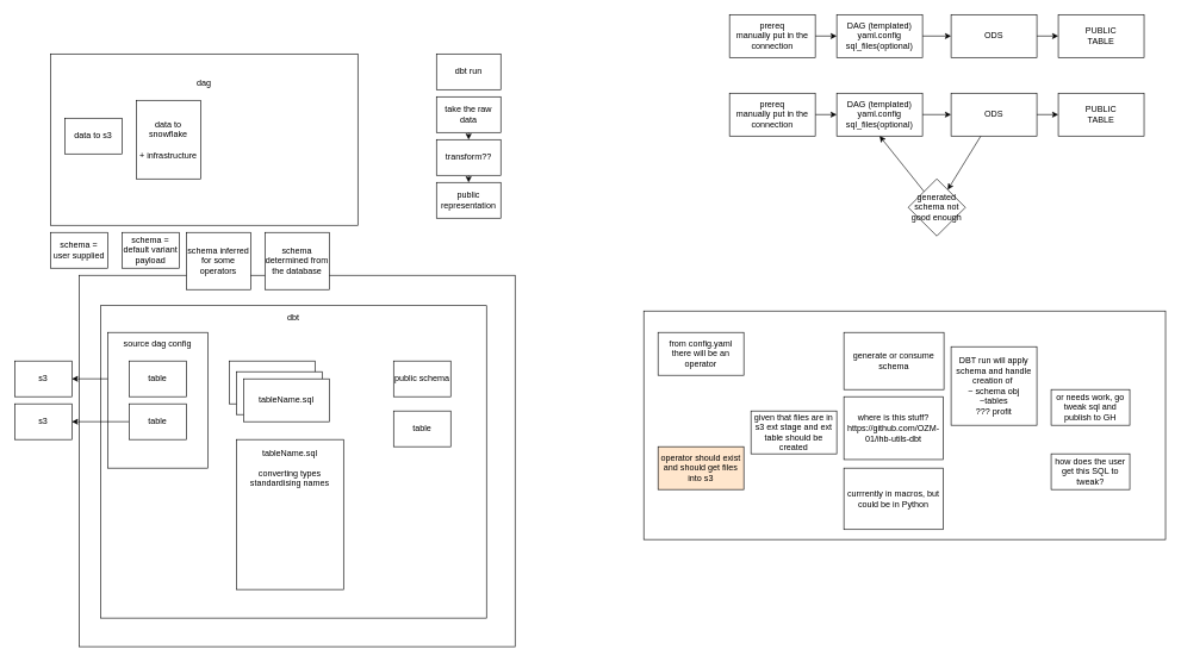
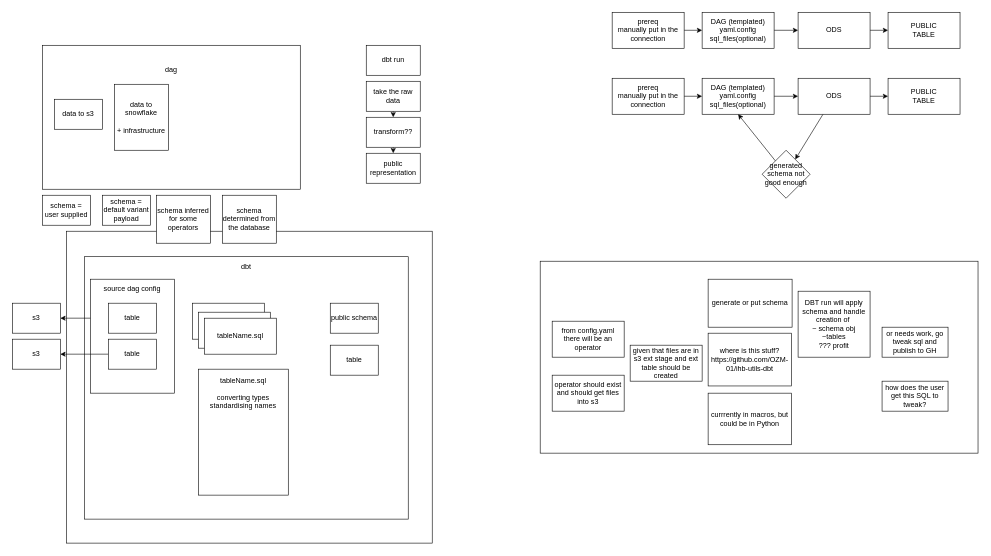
  <mxCell id="0" />
  <mxCell id="1" parent="0" />
  <mxCell id="2" value="dag&lt;br&gt;&lt;br&gt;&lt;br&gt;&lt;br&gt;&lt;br&gt;&lt;br&gt;&lt;br&gt;&lt;br&gt;&lt;br&gt;&lt;br&gt;&lt;br&gt;&lt;br&gt;" style="rounded=0;whiteSpace=wrap;html=1;" vertex="1" parent="1"><mxGeometry x="70" y="75" width="430" height="240" as="geometry" /></mxCell>
  <mxCell id="3" value="data to s3" style="rounded=0;whiteSpace=wrap;html=1;" vertex="1" parent="1"><mxGeometry x="90" y="165" width="80" height="50" as="geometry" /></mxCell>
  <mxCell id="4" value="data to snowflake&lt;br&gt;&lt;br&gt;+ infrastructure" style="rounded=0;whiteSpace=wrap;html=1;" vertex="1" parent="1"><mxGeometry x="190" y="140" width="90" height="110" as="geometry" /></mxCell>
  <mxCell id="5" value="dbt run" style="rounded=0;whiteSpace=wrap;html=1;" vertex="1" parent="1"><mxGeometry x="610" y="75" width="90" height="50" as="geometry" /></mxCell>
  <mxCell id="6" style="edgeStyle=none;html=1;exitX=0.5;exitY=1;exitDx=0;exitDy=0;" edge="1" parent="1" source="7" target="10"><mxGeometry relative="1" as="geometry" /></mxCell>
  <mxCell id="7" value="transform??" style="rounded=0;whiteSpace=wrap;html=1;" vertex="1" parent="1"><mxGeometry x="610" y="195" width="90" height="50" as="geometry" /></mxCell>
  <mxCell id="8" style="edgeStyle=none;html=1;exitX=0.5;exitY=1;exitDx=0;exitDy=0;entryX=0.5;entryY=0;entryDx=0;entryDy=0;" edge="1" parent="1" source="9" target="7"><mxGeometry relative="1" as="geometry" /></mxCell>
  <mxCell id="9" value="take the raw data" style="rounded=0;whiteSpace=wrap;html=1;" vertex="1" parent="1"><mxGeometry x="610" y="135" width="90" height="50" as="geometry" /></mxCell>
  <mxCell id="10" value="public representation" style="rounded=0;whiteSpace=wrap;html=1;" vertex="1" parent="1"><mxGeometry x="610" y="255" width="90" height="50" as="geometry" /></mxCell>
  <mxCell id="11" value="transform??&lt;br&gt;&lt;br&gt;&lt;br&gt;&lt;br&gt;&lt;br&gt;&lt;br&gt;&lt;br&gt;&lt;br&gt;&lt;br&gt;&lt;br&gt;&lt;br&gt;" style="rounded=0;whiteSpace=wrap;html=1;" vertex="1" parent="1"><mxGeometry x="110" y="385" width="610" height="520" as="geometry" /></mxCell>
  <mxCell id="12" value="s3" style="rounded=0;whiteSpace=wrap;html=1;" vertex="1" parent="1"><mxGeometry x="20" y="505" width="80" height="50" as="geometry" /></mxCell>
  <mxCell id="13" value="dbt&lt;br&gt;&lt;br&gt;&lt;br&gt;&lt;br&gt;&lt;br&gt;&lt;br&gt;&lt;br&gt;&lt;br&gt;&lt;br&gt;&lt;br&gt;&lt;br&gt;&lt;br&gt;&lt;br&gt;&lt;br&gt;&lt;br&gt;&lt;br&gt;&lt;br&gt;&lt;br&gt;&lt;br&gt;&lt;br&gt;&lt;br&gt;&lt;br&gt;&lt;br&gt;&lt;br&gt;&lt;br&gt;&lt;br&gt;&lt;br&gt;&lt;br&gt;&lt;br&gt;" style="rounded=0;whiteSpace=wrap;html=1;" vertex="1" parent="1"><mxGeometry x="140" y="427.5" width="540" height="437.5" as="geometry" /></mxCell>
  <mxCell id="14" style="edgeStyle=none;html=1;entryX=1;entryY=0.5;entryDx=0;entryDy=0;" edge="1" parent="1" source="16" target="12"><mxGeometry relative="1" as="geometry" /></mxCell>
  <mxCell id="15" value="source dag config&lt;br&gt;&lt;br&gt;&lt;br&gt;&lt;br&gt;&lt;br&gt;&lt;br&gt;&lt;br&gt;&lt;br&gt;&lt;br&gt;&lt;br&gt;&lt;br&gt;&lt;br&gt;" style="rounded=0;whiteSpace=wrap;html=1;" vertex="1" parent="1"><mxGeometry x="150" y="465" width="140" height="190" as="geometry" /></mxCell>
  <mxCell id="16" value="table" style="rounded=0;whiteSpace=wrap;html=1;" vertex="1" parent="1"><mxGeometry x="180" y="505" width="80" height="50" as="geometry" /></mxCell>
  <mxCell id="17" value="s3" style="rounded=0;whiteSpace=wrap;html=1;" vertex="1" parent="1"><mxGeometry x="20" y="565" width="80" height="50" as="geometry" /></mxCell>
  <mxCell id="18" style="edgeStyle=none;html=1;entryX=1;entryY=0.5;entryDx=0;entryDy=0;" edge="1" parent="1" source="19" target="17"><mxGeometry relative="1" as="geometry" /></mxCell>
  <mxCell id="19" value="table" style="rounded=0;whiteSpace=wrap;html=1;" vertex="1" parent="1"><mxGeometry x="180" y="565" width="80" height="50" as="geometry" /></mxCell>
  <mxCell id="20" value="" style="group" vertex="1" connectable="0" parent="1"><mxGeometry x="320" y="505" width="140" height="85" as="geometry" /></mxCell>
  <mxCell id="21" value="tableName." style="rounded=0;whiteSpace=wrap;html=1;" vertex="1" parent="20"><mxGeometry width="120" height="60" as="geometry" /></mxCell>
  <mxCell id="22" value="tableName." style="rounded=0;whiteSpace=wrap;html=1;" vertex="1" parent="20"><mxGeometry x="10" y="15" width="120" height="60" as="geometry" /></mxCell>
  <mxCell id="23" value="tableName.sql" style="rounded=0;whiteSpace=wrap;html=1;" vertex="1" parent="20"><mxGeometry x="20" y="25" width="120" height="60" as="geometry" /></mxCell>
  <mxCell id="24" value="tableName.sql&lt;br&gt;&lt;br&gt;converting types&lt;br&gt;standardising names&lt;br&gt;&lt;br&gt;&lt;br&gt;&lt;br&gt;&lt;br&gt;&lt;br&gt;&lt;br&gt;&lt;br&gt;&lt;br&gt;&lt;br&gt;" style="rounded=0;whiteSpace=wrap;html=1;" vertex="1" parent="1"><mxGeometry x="330" y="615" width="150" height="210" as="geometry" /></mxCell>
  <mxCell id="25" value="schema = user supplied" style="rounded=0;whiteSpace=wrap;html=1;" vertex="1" parent="1"><mxGeometry x="70" y="325" width="80" height="50" as="geometry" /></mxCell>
  <mxCell id="26" value="schema = default variant payload" style="rounded=0;whiteSpace=wrap;html=1;" vertex="1" parent="1"><mxGeometry x="170" y="325" width="80" height="50" as="geometry" /></mxCell>
  <mxCell id="27" value="schema inferred for some operators" style="rounded=0;whiteSpace=wrap;html=1;" vertex="1" parent="1"><mxGeometry x="260" y="325" width="90" height="80" as="geometry" /></mxCell>
  <mxCell id="28" value="schema determined from the database" style="rounded=0;whiteSpace=wrap;html=1;" vertex="1" parent="1"><mxGeometry x="370" y="325" width="90" height="80" as="geometry" /></mxCell>
  <mxCell id="29" value="public schema" style="rounded=0;whiteSpace=wrap;html=1;" vertex="1" parent="1"><mxGeometry x="550" y="505" width="80" height="50" as="geometry" /></mxCell>
  <mxCell id="30" value="table" style="rounded=0;whiteSpace=wrap;html=1;" vertex="1" parent="1"><mxGeometry x="550" y="575" width="80" height="50" as="geometry" /></mxCell>
  <mxCell id="31" style="edgeStyle=none;html=1;entryX=0;entryY=0.5;entryDx=0;entryDy=0;" edge="1" parent="1" source="32" target="37"><mxGeometry relative="1" as="geometry" /></mxCell>
  <mxCell id="32" value="ODS" style="rounded=0;whiteSpace=wrap;html=1;" vertex="1" parent="1"><mxGeometry x="1330" y="20" width="120" height="60" as="geometry" /></mxCell>
  <mxCell id="33" style="edgeStyle=none;html=1;exitX=1;exitY=0.5;exitDx=0;exitDy=0;entryX=0;entryY=0.5;entryDx=0;entryDy=0;" edge="1" parent="1" source="34" target="32"><mxGeometry relative="1" as="geometry" /></mxCell>
  <mxCell id="34" value="DAG (templated)&lt;br&gt;yaml.config&lt;br&gt;sql_files(optional)" style="rounded=0;whiteSpace=wrap;html=1;" vertex="1" parent="1"><mxGeometry x="1170" y="20" width="120" height="60" as="geometry" /></mxCell>
  <mxCell id="35" style="edgeStyle=none;html=1;entryX=0;entryY=0.5;entryDx=0;entryDy=0;" edge="1" parent="1" source="36" target="34"><mxGeometry relative="1" as="geometry" /></mxCell>
  <mxCell id="36" value="prereq&lt;br&gt;manually put in the connection" style="rounded=0;whiteSpace=wrap;html=1;" vertex="1" parent="1"><mxGeometry x="1020" y="20" width="120" height="60" as="geometry" /></mxCell>
  <mxCell id="37" value="PUBLIC&lt;br&gt;TABLE" style="rounded=0;whiteSpace=wrap;html=1;" vertex="1" parent="1"><mxGeometry x="1480" y="20" width="120" height="60" as="geometry" /></mxCell>
  <mxCell id="38" style="edgeStyle=none;html=1;" edge="1" parent="1" source="39" target="41"><mxGeometry relative="1" as="geometry" /></mxCell>
  <mxCell id="39" value="prereq&lt;br&gt;manually put in the connection" style="rounded=0;whiteSpace=wrap;html=1;" vertex="1" parent="1"><mxGeometry x="1020" y="130" width="120" height="60" as="geometry" /></mxCell>
  <mxCell id="40" style="edgeStyle=none;html=1;exitX=1;exitY=0.5;exitDx=0;exitDy=0;entryX=0;entryY=0.5;entryDx=0;entryDy=0;" edge="1" parent="1" source="41" target="44"><mxGeometry relative="1" as="geometry" /></mxCell>
  <mxCell id="41" value="DAG (templated)&lt;br&gt;yaml.config&lt;br&gt;sql_files(optional)" style="rounded=0;whiteSpace=wrap;html=1;" vertex="1" parent="1"><mxGeometry x="1170" y="130" width="120" height="60" as="geometry" /></mxCell>
  <mxCell id="42" value="" style="edgeStyle=none;html=1;" edge="1" parent="1" source="44" target="47"><mxGeometry relative="1" as="geometry" /></mxCell>
  <mxCell id="43" style="edgeStyle=none;html=1;" edge="1" parent="1" source="44" target="45"><mxGeometry relative="1" as="geometry" /></mxCell>
  <mxCell id="44" value="ODS" style="rounded=0;whiteSpace=wrap;html=1;" vertex="1" parent="1"><mxGeometry x="1330" y="130" width="120" height="60" as="geometry" /></mxCell>
  <mxCell id="45" value="PUBLIC&lt;br&gt;TABLE" style="rounded=0;whiteSpace=wrap;html=1;" vertex="1" parent="1"><mxGeometry x="1480" y="130" width="120" height="60" as="geometry" /></mxCell>
  <mxCell id="46" style="edgeStyle=none;html=1;entryX=0.5;entryY=1;entryDx=0;entryDy=0;" edge="1" parent="1" source="47" target="41"><mxGeometry relative="1" as="geometry" /></mxCell>
  <mxCell id="47" value="generated schema not good enough" style="rhombus;whiteSpace=wrap;html=1;rounded=0;" vertex="1" parent="1"><mxGeometry x="1270" y="250" width="80" height="80" as="geometry" /></mxCell>
  <mxCell id="48" value="ODS&lt;br&gt;&lt;br&gt;&lt;br&gt;&lt;br&gt;&lt;br&gt;&lt;br&gt;&lt;br&gt;&lt;br&gt;&lt;br&gt;&lt;br&gt;&lt;br&gt;" style="rounded=0;whiteSpace=wrap;html=1;" vertex="1" parent="1"><mxGeometry x="900" y="435" width="730" height="320" as="geometry" /></mxCell>
- <mxCell id="49" value="from config.yaml&lt;br&gt;there will be an operator" style="rounded=0;whiteSpace=wrap;html=1;" vertex="1" parent="1"><mxGeometry x="920" y="465" width="120" height="60" as="geometry" /></mxCell>
- <mxCell id="50" value="operator should exist&lt;br&gt;and should get files into s3" style="rounded=0;whiteSpace=wrap;html=1;fillColor=#ffe6cc;" vertex="1" parent="1"><mxGeometry x="920" y="625" width="120" height="60" as="geometry" /></mxCell>
+ <mxCell id="49" value="from config.yaml&lt;br&gt;there will be an operator" style="rounded=0;whiteSpace=wrap;html=1;" vertex="1" parent="1"><mxGeometry x="920" y="535" width="120" height="60" as="geometry" /></mxCell>
+ <mxCell id="50" value="operator should exist&lt;br&gt;and should get files into s3" style="rounded=0;whiteSpace=wrap;html=1;" vertex="1" parent="1"><mxGeometry x="920" y="625" width="120" height="60" as="geometry" /></mxCell>
  <mxCell id="51" value="given that files are in s3 ext stage and ext table should be created" style="rounded=0;whiteSpace=wrap;html=1;" vertex="1" parent="1"><mxGeometry x="1050" y="575" width="120" height="60" as="geometry" /></mxCell>
  <mxCell id="52" value="DBT run will apply schema and handle creation of&amp;nbsp;&lt;br&gt;~ schema obj&lt;br&gt;~tables&lt;br&gt;??? profit" style="rounded=0;whiteSpace=wrap;html=1;" vertex="1" parent="1"><mxGeometry x="1330" y="485" width="120" height="110" as="geometry" /></mxCell>
- <mxCell id="53" value="generate or consume schema" style="rounded=0;whiteSpace=wrap;html=1;" vertex="1" parent="1"><mxGeometry x="1180" y="465" width="140" height="80" as="geometry" /></mxCell>
+ <mxCell id="53" value="generate or put schema" style="rounded=0;whiteSpace=wrap;html=1;" vertex="1" parent="1"><mxGeometry x="1180" y="465" width="140" height="80" as="geometry" /></mxCell>
  <mxCell id="54" value="or needs work, go tweak sql and publish to GH" style="rounded=0;whiteSpace=wrap;html=1;" vertex="1" parent="1"><mxGeometry x="1470" y="545" width="110" height="50" as="geometry" /></mxCell>
  <mxCell id="55" value="how does the user get this SQL to tweak?" style="rounded=0;whiteSpace=wrap;html=1;" vertex="1" parent="1"><mxGeometry x="1470" y="635" width="110" height="50" as="geometry" /></mxCell>
  <mxCell id="56" value="where is this stuff?&lt;br&gt;https://github.com/OZM-01/ihb-utils-dbt" style="rounded=0;whiteSpace=wrap;html=1;" vertex="1" parent="1"><mxGeometry x="1180" y="555" width="139" height="88" as="geometry" /></mxCell>
  <mxCell id="57" value="currrently in macros, but could be in Python" style="rounded=0;whiteSpace=wrap;html=1;" vertex="1" parent="1"><mxGeometry x="1180" y="655" width="139" height="86" as="geometry" /></mxCell>
